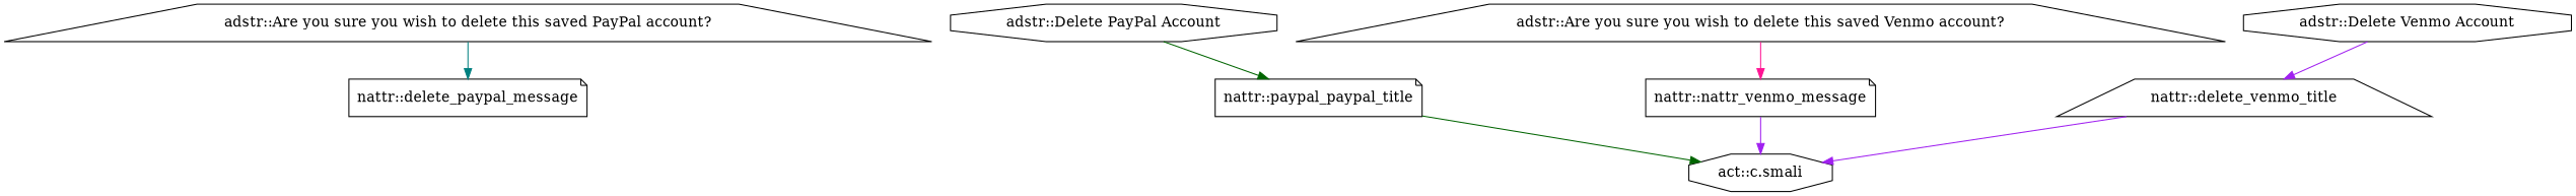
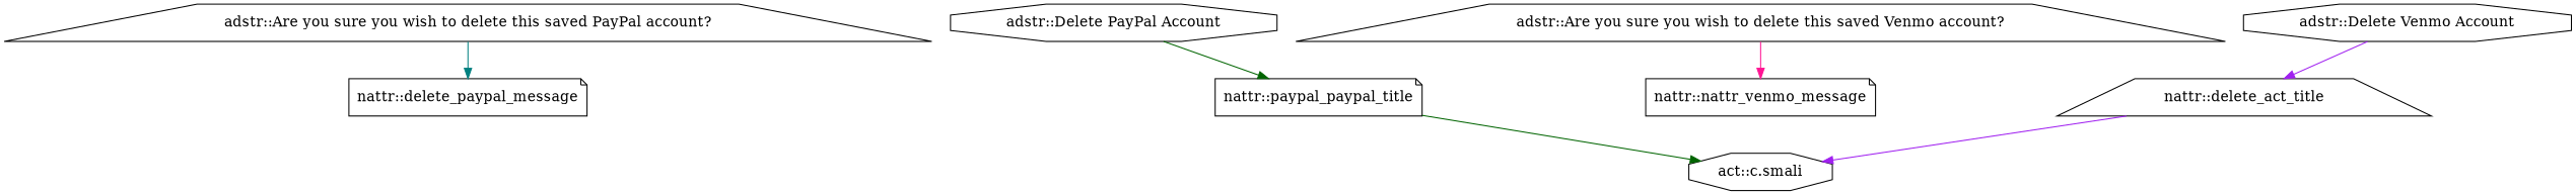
  digraph {
    node [shape=note]
    edge [color=purple]
    "nattr::delete_paypal_message"
    "adstr::Are you sure you wish to delete this saved PayPal account?" [shape=trapezium]
    "act::c.smali" [shape=octagon]
    "adstr::Delete PayPal Account" [shape=octagon]
    n5 [label="nattr::paypal_paypal_title"]
    n6 [label="nattr::nattr_venmo_message"]
    "adstr::Are you sure you wish to delete this saved Venmo account?" [shape=trapezium]
    "adstr::Delete Venmo Account" [shape=octagon]
-   "nattr::delete_venmo_title" [shape=trapezium]
+   "nattr::delete_venmo_title" [shape=trapezium label="nattr::delete_act_title"]
    "adstr::Are you sure you wish to delete this saved PayPal account?" -> "nattr::delete_paypal_message" [color=teal]
    "adstr::Delete PayPal Account" -> n5 [color=darkgreen]
    n5 -> "act::c.smali" [color=darkgreen]
-   n6 -> "act::c.smali"
    "adstr::Are you sure you wish to delete this saved Venmo account?" -> n6 [color=deeppink]
    "adstr::Delete Venmo Account" -> "nattr::delete_venmo_title"
    "nattr::delete_venmo_title" -> "act::c.smali"
  }
